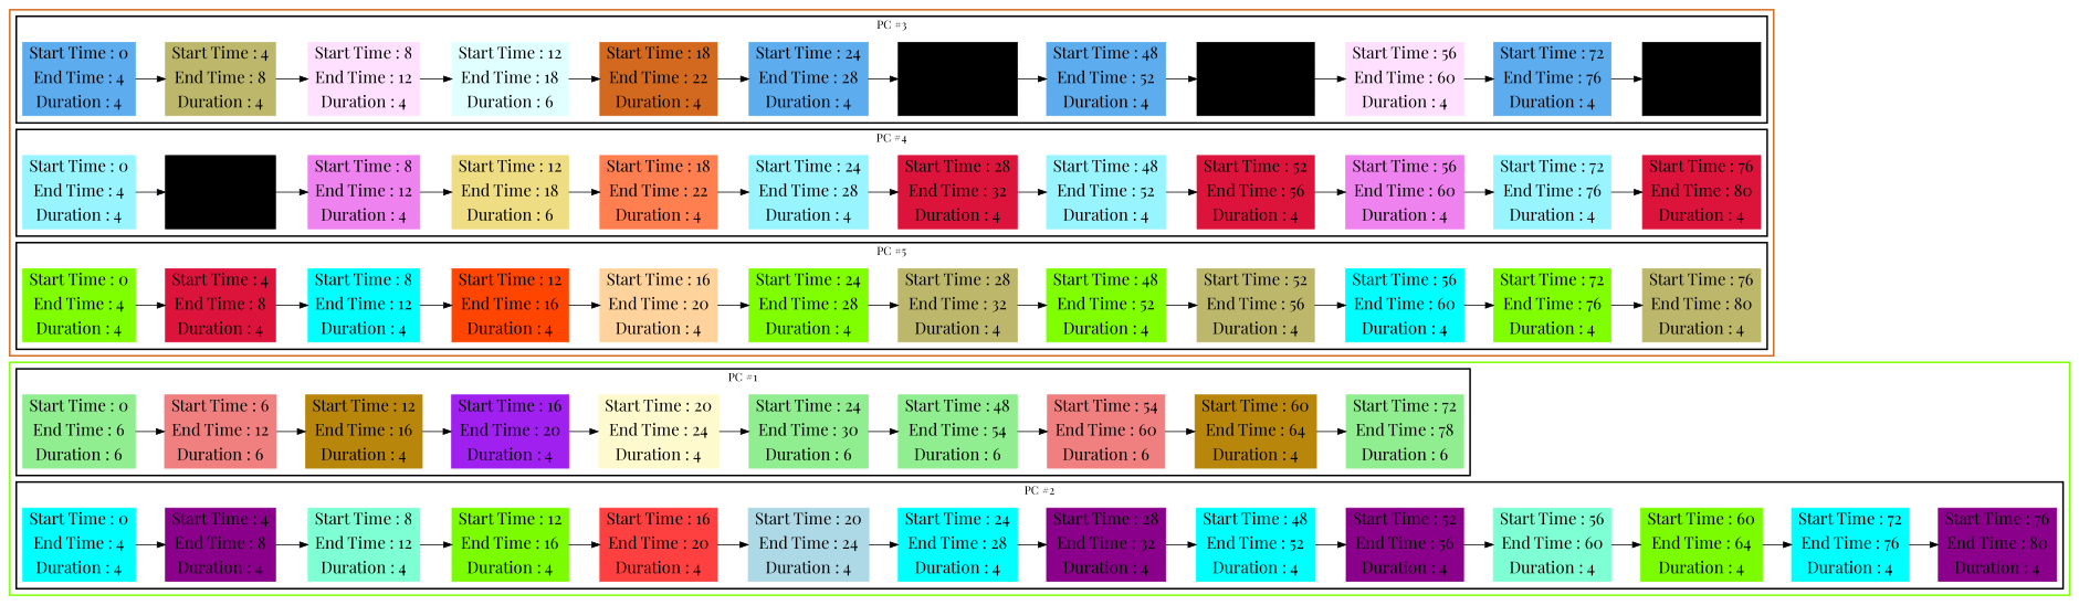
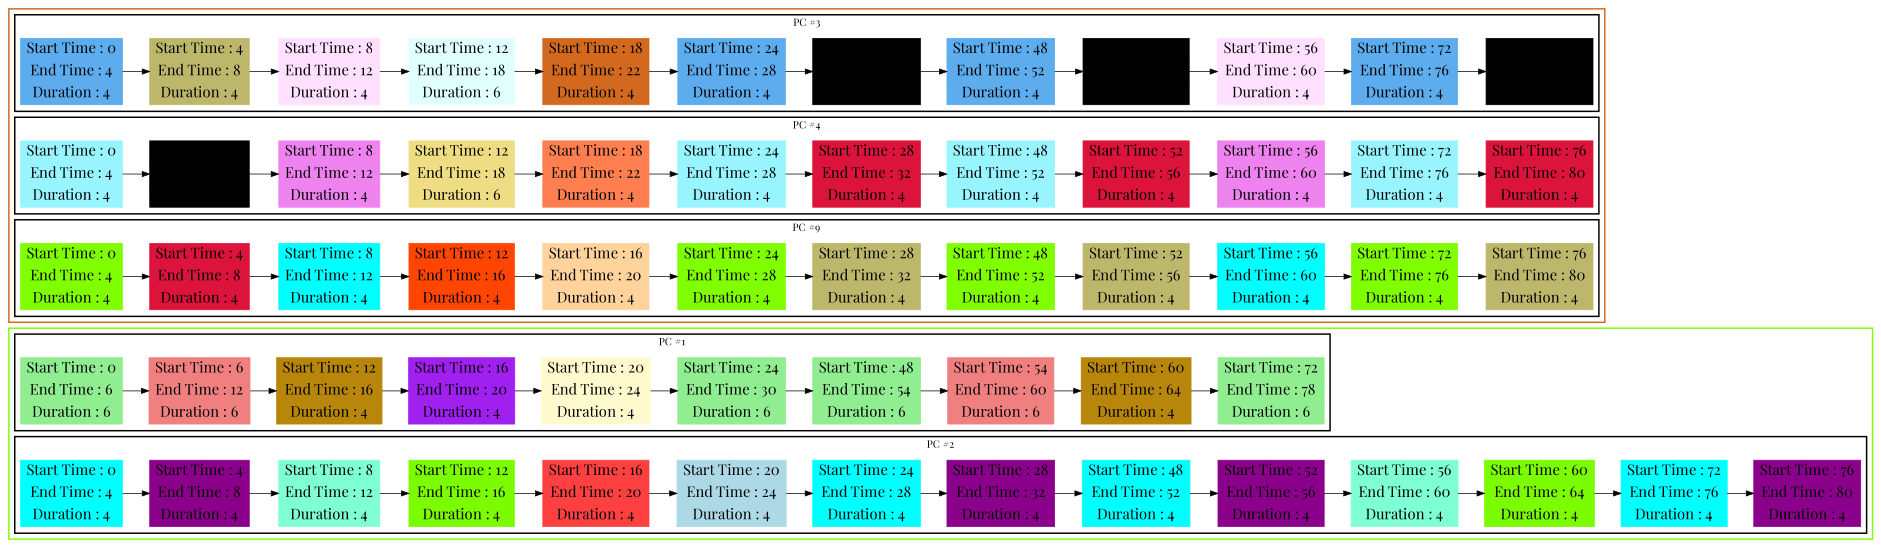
  digraph {
    fontname="Playfair Display"
    rankdir=LR
    node [color=lightgreen fontname="Playfair Display" fontsize=20 shape=record style=filled]
    edge [fontname="Playfair Display"]
    n1 [label="Start Time : 0 | End Time : 6 | Duration : 6"]
    n2 [color=lightcoral label="Start Time : 6 | End Time : 12 | Duration : 6"]
    n3 [color=darkgoldenrod label="Start Time : 12 | End Time : 16 | Duration : 4"]
    n4 [color=x11purple label="Start Time : 16 | End Time : 20 | Duration : 4"]
    n5 [color=lemonchiffon label="Start Time : 20 | End Time : 24 | Duration : 4"]
    n6 [label="Start Time : 24 | End Time : 30 | Duration : 6"]
    n7 [label="Start Time : 48 | End Time : 54 | Duration : 6"]
    n8 [color=lightcoral label="Start Time : 54 | End Time : 60 | Duration : 6"]
    n9 [color=darkgoldenrod label="Start Time : 60 | End Time : 64 | Duration : 4"]
    n10 [label="Start Time : 72 | End Time : 78 | Duration : 6"]
    n11 [color=aqua label="Start Time : 0 | End Time : 4 | Duration : 4"]
    n12 [color=darkmagenta label="Start Time : 4 | End Time : 8 | Duration : 4"]
    n13 [color=aquamarine label="Start Time : 8 | End Time : 12 | Duration : 4"]
    n14 [color=lawngreen label="Start Time : 12 | End Time : 16 | Duration : 4"]
    n15 [color=brown1 label="Start Time : 16 | End Time : 20 | Duration : 4"]
    n16 [color=lightblue label="Start Time : 20 | End Time : 24 | Duration : 4"]
    n17 [color=aqua label="Start Time : 24 | End Time : 28 | Duration : 4"]
    n18 [color=darkmagenta label="Start Time : 28 | End Time : 32 | Duration : 4"]
    n19 [color=aqua label="Start Time : 48 | End Time : 52 | Duration : 4"]
    n20 [color=darkmagenta label="Start Time : 52 | End Time : 56 | Duration : 4"]
    n21 [color=aquamarine label="Start Time : 56 | End Time : 60 | Duration : 4"]
    n22 [color=lawngreen label="Start Time : 60 | End Time : 64 | Duration : 4"]
    n23 [color=aqua label="Start Time : 72 | End Time : 76 | Duration : 4"]
    n24 [color=darkmagenta label="Start Time : 76 | End Time : 80 | Duration : 4"]
    n25 [color=steelblue2 label="Start Time : 0 | End Time : 4 | Duration : 4"]
    n26 [color=darkkhaki label="Start Time : 4 | End Time : 8 | Duration : 4"]
    n27 [color=thistle1 label="Start Time : 8 | End Time : 12 | Duration : 4"]
    n28 [color=lightcyan label="Start Time : 12 | End Time : 18 | Duration : 6"]
    n29 [color=chocolate label="Start Time : 18 | End Time : 22 | Duration : 4"]
    n30 [color=steelblue2 label="Start Time : 24 | End Time : 28 | Duration : 4"]
    n31 [color=cornflower label="Start Time : 28 | End Time : 32 | Duration : 4"]
    n32 [color=steelblue2 label="Start Time : 48 | End Time : 52 | Duration : 4"]
    n33 [color=cornflower label="Start Time : 52 | End Time : 56 | Duration : 4"]
    n34 [color=thistle1 label="Start Time : 56 | End Time : 60 | Duration : 4"]
    n35 [color=steelblue2 label="Start Time : 72 | End Time : 76 | Duration : 4"]
    n36 [color=cornflower label="Start Time : 76 | End Time : 80 | Duration : 4"]
    n37 [color=cadetblue1 label="Start Time : 0 | End Time : 4 | Duration : 4"]
    n38 [color=cornflower label="Start Time : 4 | End Time : 8 | Duration : 4"]
    n39 [color=violet label="Start Time : 8 | End Time : 12 | Duration : 4"]
    n40 [color=lightgoldenrod label="Start Time : 12 | End Time : 18 | Duration : 6"]
    n41 [color=coral label="Start Time : 18 | End Time : 22 | Duration : 4"]
    n42 [color=cadetblue1 label="Start Time : 24 | End Time : 28 | Duration : 4"]
    n43 [color=crimson label="Start Time : 28 | End Time : 32 | Duration : 4"]
    n44 [color=cadetblue1 label="Start Time : 48 | End Time : 52 | Duration : 4"]
    n45 [color=crimson label="Start Time : 52 | End Time : 56 | Duration : 4"]
    n46 [color=violet label="Start Time : 56 | End Time : 60 | Duration : 4"]
    n47 [color=cadetblue1 label="Start Time : 72 | End Time : 76 | Duration : 4"]
    n48 [color=crimson label="Start Time : 76 | End Time : 80 | Duration : 4"]
    n49 [color=chartreuse label="Start Time : 0 | End Time : 4 | Duration : 4"]
    n50 [color=crimson label="Start Time : 4 | End Time : 8 | Duration : 4"]
    n51 [color=cyan label="Start Time : 8 | End Time : 12 | Duration : 4"]
    n52 [color=orangered1 label="Start Time : 12 | End Time : 16 | Duration : 4"]
    n53 [color=burlywood1 label="Start Time : 16 | End Time : 20 | Duration : 4"]
    n54 [color=chartreuse label="Start Time : 24 | End Time : 28 | Duration : 4"]
    n55 [color=darkkhaki label="Start Time : 28 | End Time : 32 | Duration : 4"]
    n56 [color=chartreuse label="Start Time : 48 | End Time : 52 | Duration : 4"]
    n57 [color=darkkhaki label="Start Time : 52 | End Time : 56 | Duration : 4"]
    n58 [color=cyan label="Start Time : 56 | End Time : 60 | Duration : 4"]
    n59 [color=chartreuse label="Start Time : 72 | End Time : 76 | Duration : 4"]
    n60 [color=darkkhaki label="Start Time : 76 | End Time : 80 | Duration : 4"]
    subgraph cluster_1 {
      color=chartreuse
      style=bold
      subgraph cluster_2 {
        color=black
        label="PC #1"
        style=bold
        n1
        n2
        n3
        n4
        n5
        n6
        n7
        n8
        n9
        n10
      }
      subgraph cluster_3 {
        color=black
        label="PC #2"
        style=bold
        n11
        n12
        n13
        n14
        n15
        n16
        n17
        n18
        n19
        n20
        n21
        n22
        n23
        n24
      }
    }
    subgraph cluster_4 {
      color=chocolate
      style=bold
      subgraph cluster_5 {
        color=black
        label="PC #3"
        style=bold
        n25
        n26
        n27
        n28
        n29
        n30
        n31
        n32
        n33
        n34
        n35
        n36
      }
      subgraph cluster_6 {
        color=black
        label="PC #4"
        style=bold
        n37
        n38
        n39
        n40
        n41
        n42
        n43
        n44
        n45
        n46
        n47
        n48
      }
      subgraph cluster_7 {
        color=black
-       label="PC #5"
+       label="PC #9"
        style=bold
        n49
        n50
        n51
        n52
        n53
        n54
        n55
        n56
        n57
        n58
        n59
        n60
      }
    }
    n1 -> n2
    n2 -> n3
    n3 -> n4
    n4 -> n5
    n5 -> n6
    n6 -> n7
    n7 -> n8
    n8 -> n9
    n9 -> n10
    n11 -> n12
    n12 -> n13
    n13 -> n14
    n14 -> n15
    n15 -> n16
    n16 -> n17
    n17 -> n18
    n18 -> n19
    n19 -> n20
    n20 -> n21
    n21 -> n22
    n22 -> n23
    n23 -> n24
    n25 -> n26
    n26 -> n27
    n27 -> n28
    n28 -> n29
    n29 -> n30
    n30 -> n31
    n31 -> n32
    n32 -> n33
    n33 -> n34
    n34 -> n35
    n35 -> n36
    n37 -> n38
    n38 -> n39
    n39 -> n40
    n40 -> n41
    n41 -> n42
    n42 -> n43
    n43 -> n44
    n44 -> n45
    n45 -> n46
    n46 -> n47
    n47 -> n48
    n49 -> n50
    n50 -> n51
    n51 -> n52
    n52 -> n53
    n53 -> n54
    n54 -> n55
    n55 -> n56
    n56 -> n57
    n57 -> n58
    n58 -> n59
    n59 -> n60
  }
